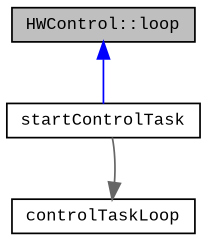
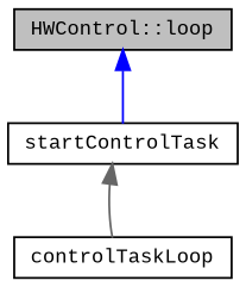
  digraph {
    fontname="Liberation Mono"
    rankdir=TB
    node [color=black fillcolor=white fontname="Liberation Mono" fontsize=10 shape=record style=filled]
    edge [dir=back fontname="Liberation Mono" fontsize=10 labelfontname=Helvetica labelfontsize=10 style=solid]
    n1 [fillcolor=grey75 fontcolor=black height=0.2 label="HWControl::loop" width=0.4]
    n2 [height=0.2 label=startControlTask width=0.4]
    n3 [height=0.2 label=controlTaskLoop width=0.4]
    n1 -> n2 [color=blue]
-   n3 -> n2 [color=gray40]
+   n2 -> n3 [color=gray40]
  }
